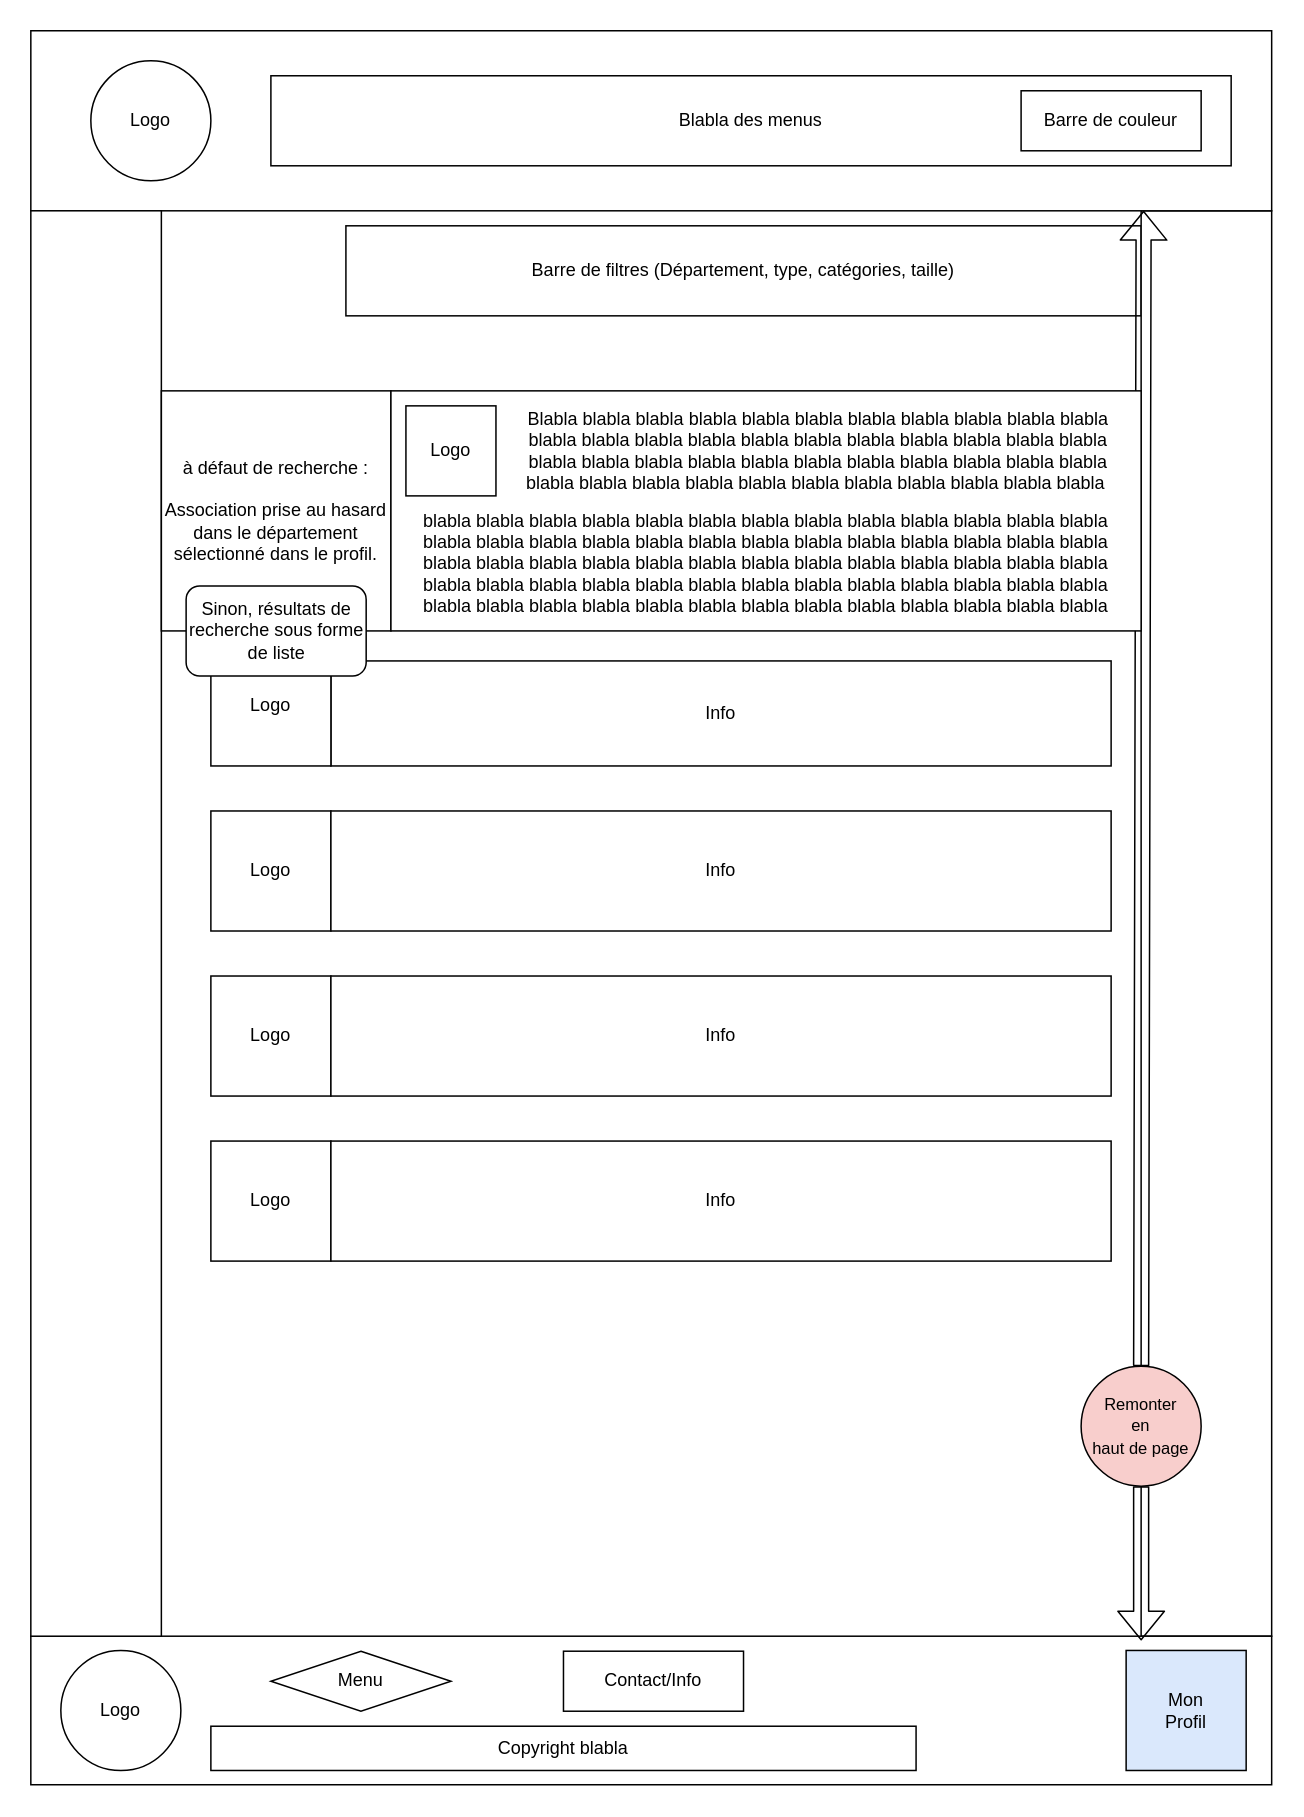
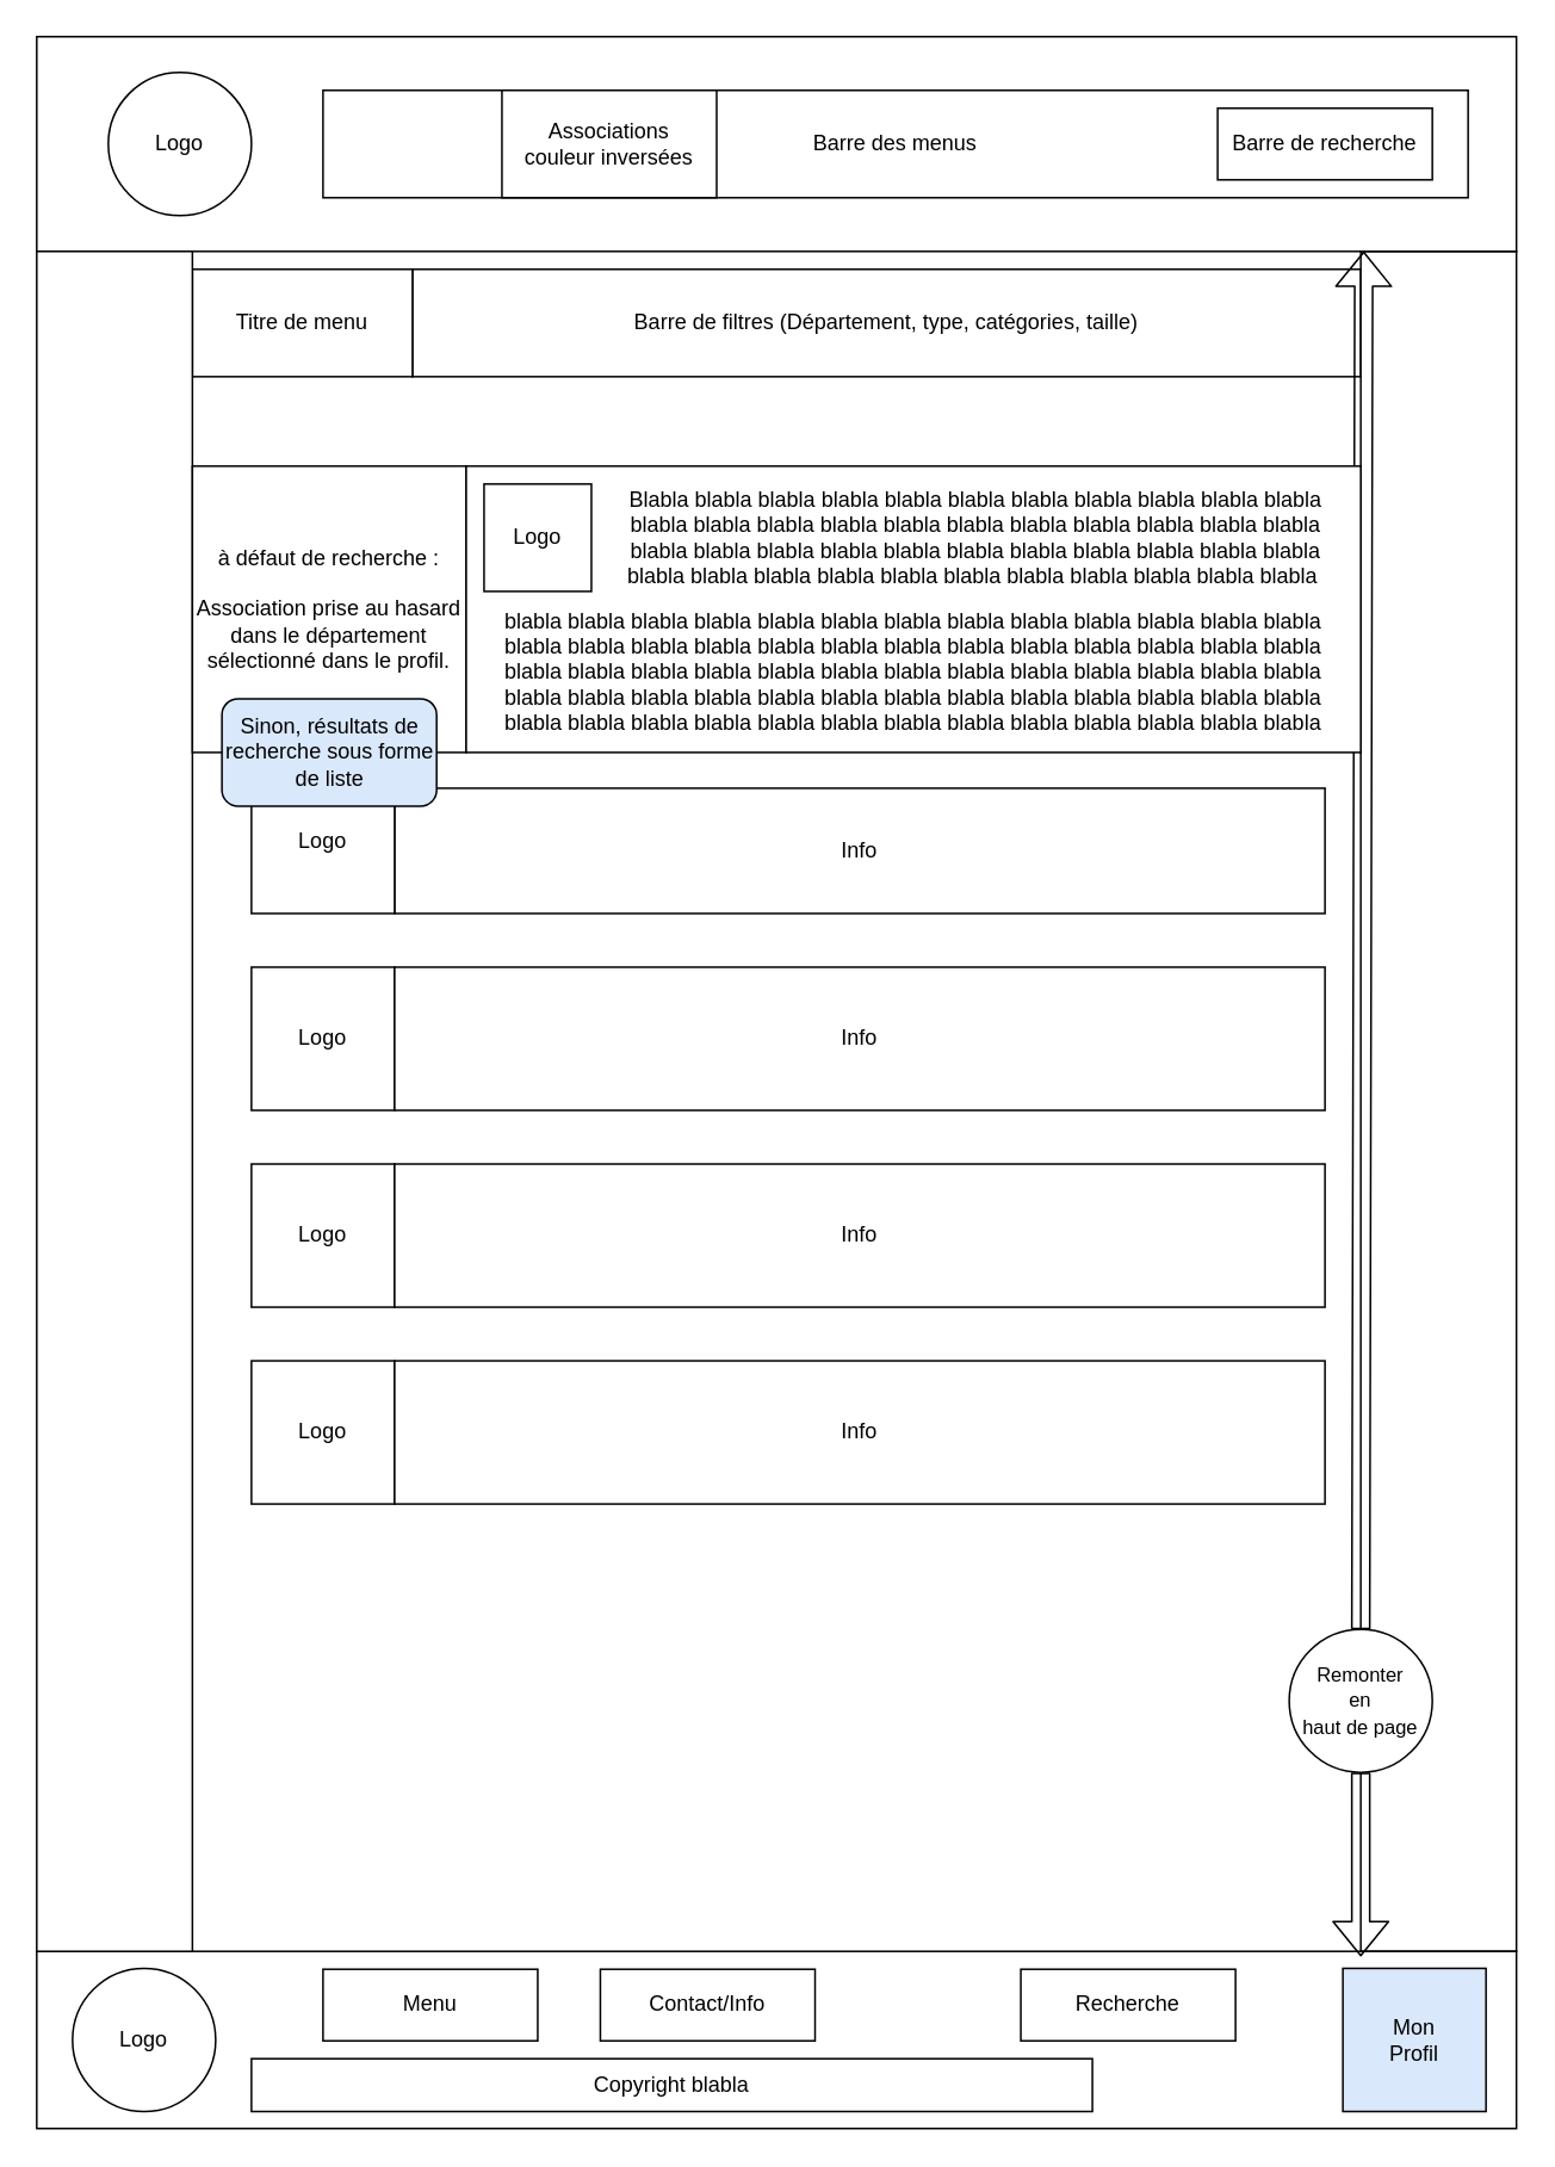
  <mxCell id="0" />
  <mxCell id="1" parent="0" />
  <mxCell id="2" value="Info" style="rounded=0;whiteSpace=wrap;html=1;" vertex="1" parent="1"><mxGeometry x="220" y="440" width="520" height="70" as="geometry" /></mxCell>
  <mxCell id="3" value="Logo" style="whiteSpace=wrap;html=1;aspect=fixed;" vertex="1" parent="1"><mxGeometry x="140" y="430" width="80" height="80" as="geometry" /></mxCell>
  <mxCell id="4" value="Barre de filtres (Département, type, catégories, taille)" style="rounded=0;whiteSpace=wrap;html=1;" vertex="1" parent="1"><mxGeometry x="230" y="150" width="530" height="60" as="geometry" /></mxCell>
  <mxCell id="5" value="" style="rounded=0;whiteSpace=wrap;html=1;" vertex="1" parent="1"><mxGeometry x="760" y="140" width="87" height="950" as="geometry" /></mxCell>
  <mxCell id="6" value="" style="rounded=0;whiteSpace=wrap;html=1;" parent="1" vertex="1"><mxGeometry width="827" height="120" as="geometry" x="20" y="20" /></mxCell>
- <mxCell id="7" value="Blabla des menus" style="rounded=0;whiteSpace=wrap;html=1;" parent="1" vertex="1"><mxGeometry x="180" y="50" width="640" height="60" as="geometry" /></mxCell>
- <mxCell id="8" value="Barre de couleur" style="rounded=0;whiteSpace=wrap;html=1;" parent="1" vertex="1"><mxGeometry x="680" y="60" width="120" height="40" as="geometry" /></mxCell>
+ <mxCell id="7" value="Barre des menus" style="rounded=0;whiteSpace=wrap;html=1;" parent="1" vertex="1"><mxGeometry x="180" y="50" width="640" height="60" as="geometry" /></mxCell>
+ <mxCell id="8" value="Barre de recherche" style="rounded=0;whiteSpace=wrap;html=1;" parent="1" vertex="1"><mxGeometry x="680" y="60" width="120" height="40" as="geometry" /></mxCell>
  <mxCell id="9" value="&lt;div&gt;Logo&lt;/div&gt;" style="ellipse;whiteSpace=wrap;html=1;aspect=fixed;" parent="1" vertex="1"><mxGeometry x="60" y="40" width="80" height="80" as="geometry" /></mxCell>
  <mxCell id="10" value="" style="rounded=0;whiteSpace=wrap;html=1;" parent="1" vertex="1"><mxGeometry y="1090" width="827" height="99" as="geometry" x="20" /></mxCell>
  <mxCell id="11" value="Logo" style="ellipse;whiteSpace=wrap;html=1;aspect=fixed;" parent="1" vertex="1"><mxGeometry x="40" y="1099.5" width="80" height="80" as="geometry" /></mxCell>
  <mxCell id="12" value="Copyright blabla" style="rounded=0;whiteSpace=wrap;html=1;" parent="1" vertex="1"><mxGeometry x="140" y="1150" width="470" height="29.5" as="geometry" /></mxCell>
  <mxCell id="13" value="Mon&lt;br&gt;Profil" style="whiteSpace=wrap;html=1;aspect=fixed;fillColor=#dae8fc;" parent="1" vertex="1"><mxGeometry x="750" y="1099.5" width="80" height="80" as="geometry" /></mxCell>
- <mxCell id="14" value="Menu" style="rhombus;whiteSpace=wrap;html=1;" parent="1" vertex="1"><mxGeometry x="180" y="1100" width="120" height="40" as="geometry" /></mxCell>
- <mxCell id="15" value="Contact/Info" style="rounded=0;whiteSpace=wrap;html=1;" parent="1" vertex="1"><mxGeometry x="375" y="1100" width="120" height="40" as="geometry" /></mxCell>
- <mxCell id="18" value="&lt;font style=&quot;font-size: 11px&quot;&gt;Remonter&lt;br&gt;en&lt;br&gt;haut de page&lt;/font&gt;" style="ellipse;whiteSpace=wrap;html=1;aspect=fixed;fillColor=#f8cecc;" parent="1" vertex="1"><mxGeometry x="720" y="910" width="80" height="80" as="geometry" /></mxCell>
+ <mxCell id="14" value="Menu" style="rounded=0;whiteSpace=wrap;html=1;" parent="1" vertex="1"><mxGeometry x="180" y="1100" width="120" height="40" as="geometry" /></mxCell>
+ <mxCell id="15" value="Contact/Info" style="rounded=0;whiteSpace=wrap;html=1;" parent="1" vertex="1"><mxGeometry x="335" y="1100" width="120" height="40" as="geometry" /></mxCell>
+ <mxCell id="16" value="Recherche" style="rounded=0;whiteSpace=wrap;html=1;" parent="1" vertex="1"><mxGeometry x="570" y="1100" width="120" height="40" as="geometry" /></mxCell>
+ <mxCell id="17" value="Titre de menu" style="rounded=0;whiteSpace=wrap;html=1;" parent="1" vertex="1"><mxGeometry x="107" y="150" width="123" height="60" as="geometry" /></mxCell>
+ <mxCell id="18" value="&lt;font style=&quot;font-size: 11px&quot;&gt;Remonter&lt;br&gt;en&lt;br&gt;haut de page&lt;/font&gt;" style="ellipse;whiteSpace=wrap;html=1;aspect=fixed;" parent="1" vertex="1"><mxGeometry x="720" y="910" width="80" height="80" as="geometry" /></mxCell>
  <mxCell id="19" value="" style="shape=flexArrow;endArrow=classic;html=1;exitX=0.5;exitY=0;exitDx=0;exitDy=0;entryX=0.895;entryY=0;entryDx=0;entryDy=0;entryPerimeter=0;" parent="1" source="18" edge="1"><mxGeometry width="50" height="50" relative="1" as="geometry"><mxPoint x="410" y="800" as="sourcePoint" /><mxPoint x="761.665" y="140" as="targetPoint" /></mxGeometry></mxCell>
  <mxCell id="20" value="" style="shape=flexArrow;endArrow=classic;html=1;exitX=0.5;exitY=1;exitDx=0;exitDy=0;entryX=0.893;entryY=1.003;entryDx=0;entryDy=0;entryPerimeter=0;" parent="1" source="18" edge="1"><mxGeometry width="50" height="50" relative="1" as="geometry"><mxPoint x="410" y="800" as="sourcePoint" /><mxPoint x="760.011" y="1092.85" as="targetPoint" /></mxGeometry></mxCell>
  <mxCell id="21" value="" style="rounded=0;whiteSpace=wrap;html=1;" vertex="1" parent="1"><mxGeometry y="140" width="87" height="950" as="geometry" x="20" /></mxCell>
+ <mxCell id="22" value="Associations&lt;br&gt;couleur inversées" style="rounded=0;whiteSpace=wrap;html=1;" vertex="1" parent="1"><mxGeometry x="280" y="50" width="120" height="60" as="geometry" /></mxCell>
  <mxCell id="23" value="à défaut de recherche :&lt;br&gt;&lt;br&gt;Association prise au hasard dans le département sélectionné dans le profil." style="rounded=0;whiteSpace=wrap;html=1;" vertex="1" parent="1"><mxGeometry x="107" y="260" width="153" height="160" as="geometry" /></mxCell>
  <mxCell id="24" value="" style="rounded=0;whiteSpace=wrap;html=1;" vertex="1" parent="1"><mxGeometry x="260" y="260" width="500" height="160" as="geometry" /></mxCell>
  <mxCell id="25" value="Logo" style="whiteSpace=wrap;html=1;aspect=fixed;" vertex="1" parent="1"><mxGeometry x="270" y="270" width="60" height="60" as="geometry" /></mxCell>
  <mxCell id="26" value="Blabla blabla blabla blabla blabla blabla blabla blabla blabla blabla blabla blabla blabla blabla blabla blabla blabla blabla blabla blabla blabla blabla blabla blabla blabla blabla blabla blabla blabla blabla blabla blabla blabla blabla blabla blabla blabla blabla blabla blabla blabla blabla blabla blabla&amp;nbsp; " style="text;html=1;strokeColor=none;fillColor=none;align=center;verticalAlign=middle;whiteSpace=wrap;rounded=0;" vertex="1" parent="1"><mxGeometry x="340" y="270" width="410" height="60" as="geometry" /></mxCell>
  <mxCell id="27" value="&lt;div&gt;blabla blabla blabla blabla blabla blabla blabla blabla blabla blabla blabla blabla blabla blabla blabla blabla blabla blabla blabla blabla blabla blabla blabla blabla blabla blabla blabla blabla blabla blabla blabla blabla blabla blabla blabla blabla blabla blabla blabla blabla blabla blabla blabla blabla blabla blabla blabla blabla blabla blabla blabla blabla blabla blabla blabla blabla blabla blabla blabla blabla blabla blabla blabla blabla blabla &lt;br&gt;&lt;/div&gt;" style="text;html=1;strokeColor=none;fillColor=none;align=center;verticalAlign=middle;whiteSpace=wrap;rounded=0;" vertex="1" parent="1"><mxGeometry x="270" y="340" width="480" height="70" as="geometry" /></mxCell>
- <mxCell id="28" value="&lt;div&gt;Sinon, résultats de recherche sous forme de liste&lt;/div&gt;" style="rounded=1;whiteSpace=wrap;html=1;" vertex="1" parent="1"><mxGeometry x="123.5" y="390" width="120" height="60" as="geometry" /></mxCell>
+ <mxCell id="28" value="&lt;div&gt;Sinon, résultats de recherche sous forme de liste&lt;/div&gt;" style="rounded=1;whiteSpace=wrap;html=1;fillColor=#dae8fc;" vertex="1" parent="1"><mxGeometry x="123.5" y="390" width="120" height="60" as="geometry" /></mxCell>
  <mxCell id="29" value="Logo" style="whiteSpace=wrap;html=1;aspect=fixed;" vertex="1" parent="1"><mxGeometry x="140" y="540" width="80" height="80" as="geometry" /></mxCell>
  <mxCell id="30" value="Logo" style="whiteSpace=wrap;html=1;aspect=fixed;" vertex="1" parent="1"><mxGeometry x="140" y="650" width="80" height="80" as="geometry" /></mxCell>
  <mxCell id="31" value="Logo" style="whiteSpace=wrap;html=1;aspect=fixed;" vertex="1" parent="1"><mxGeometry x="140" y="760" width="80" height="80" as="geometry" /></mxCell>
  <mxCell id="32" value="Info" style="rounded=0;whiteSpace=wrap;html=1;" vertex="1" parent="1"><mxGeometry x="220" y="540" width="520" height="80" as="geometry" /></mxCell>
  <mxCell id="33" value="Info" style="rounded=0;whiteSpace=wrap;html=1;" vertex="1" parent="1"><mxGeometry x="220" y="650" width="520" height="80" as="geometry" /></mxCell>
  <mxCell id="34" value="Info" style="rounded=0;whiteSpace=wrap;html=1;" vertex="1" parent="1"><mxGeometry x="220" y="760" width="520" height="80" as="geometry" /></mxCell>
